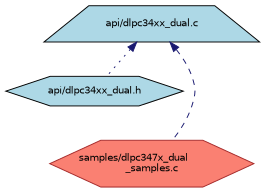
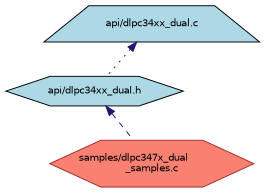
  digraph {
    node [color=black fillcolor=lightblue fontname=Helvetica fontsize=10 shape=hexagon style=filled]
    edge [color=midnightblue dir=back fontname=Helvetica fontsize=10 labelfontname=Helvetica labelfontsize=10]
    n1 [fontcolor=black height=0.2 label="api/dlpc34xx_dual.h" width=0.4]
    n2 [color=brown fillcolor=salmon height=0.2 label="samples/dlpc347x_dual\l_samples.c" width=0.4]
    n3 [height=0.2 label="api/dlpc34xx_dual.c" shape=trapezium width=0.4]
-   n3 -> n2 [style=dashed]
+   n1 -> n2 [style=dashed]
    n3 -> n1 [style=dotted]
  }
